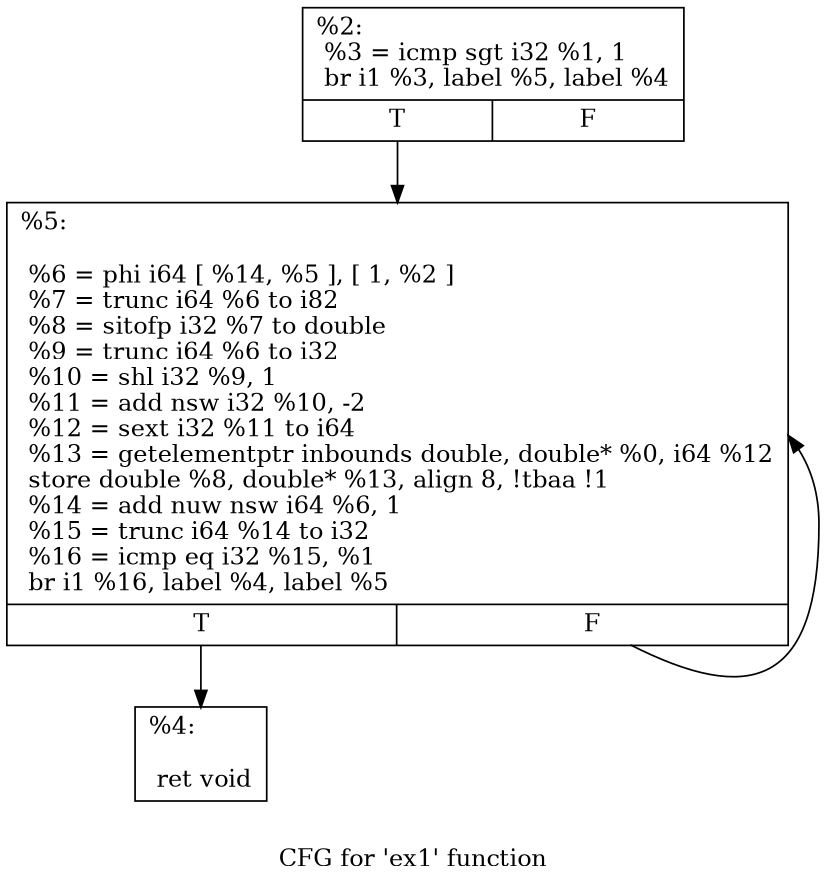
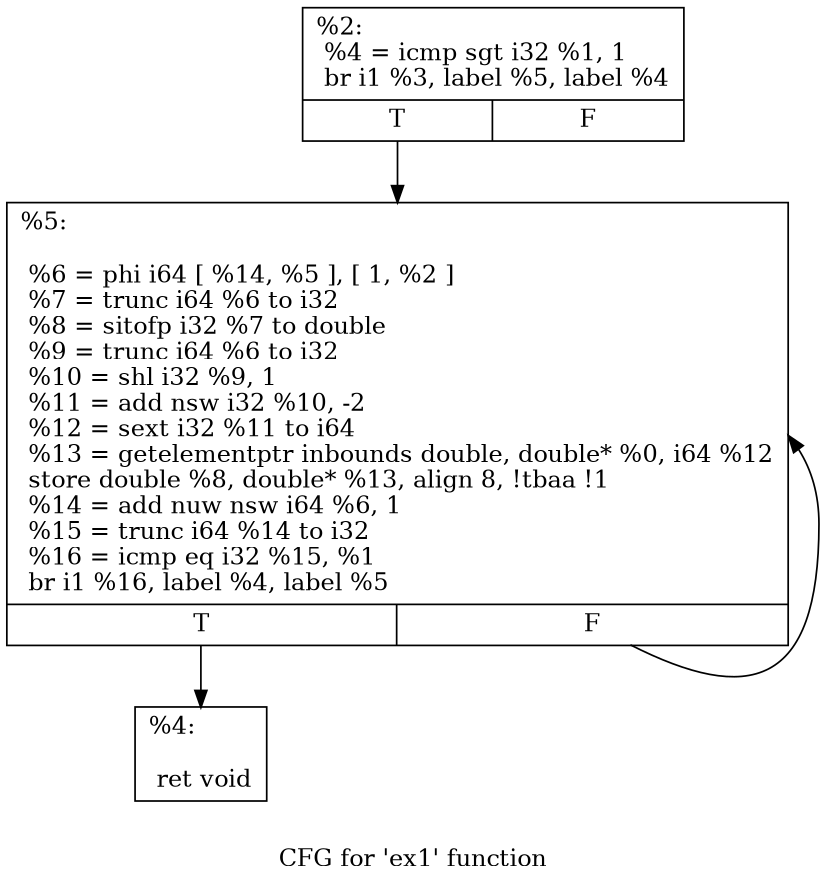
  digraph {
    label="CFG for 'ex1' function"
    node [shape=record]
    edge [tailport=s0]
-   n1 [label="{%2:\l  %3 = icmp sgt i32 %1, 1\l  br i1 %3, label %5, label %4\l|{<s0>T|<s1>F}}"]
-   n2 [label="{%5:\l\l  %6 = phi i64 [ %14, %5 ], [ 1, %2 ]\l  %7 = trunc i64 %6 to i82\l  %8 = sitofp i32 %7 to double\l  %9 = trunc i64 %6 to i32\l  %10 = shl i32 %9, 1\l  %11 = add nsw i32 %10, -2\l  %12 = sext i32 %11 to i64\l  %13 = getelementptr inbounds double, double* %0, i64 %12\l  store double %8, double* %13, align 8, !tbaa !1\l  %14 = add nuw nsw i64 %6, 1\l  %15 = trunc i64 %14 to i32\l  %16 = icmp eq i32 %15, %1\l  br i1 %16, label %4, label %5\l|{<s0>T|<s1>F}}"]
+   n1 [label="{%2:\l  %4 = icmp sgt i32 %1, 1\l  br i1 %3, label %5, label %4\l|{<s0>T|<s1>F}}"]
+   n2 [label="{%5:\l\l  %6 = phi i64 [ %14, %5 ], [ 1, %2 ]\l  %7 = trunc i64 %6 to i32\l  %8 = sitofp i32 %7 to double\l  %9 = trunc i64 %6 to i32\l  %10 = shl i32 %9, 1\l  %11 = add nsw i32 %10, -2\l  %12 = sext i32 %11 to i64\l  %13 = getelementptr inbounds double, double* %0, i64 %12\l  store double %8, double* %13, align 8, !tbaa !1\l  %14 = add nuw nsw i64 %6, 1\l  %15 = trunc i64 %14 to i32\l  %16 = icmp eq i32 %15, %1\l  br i1 %16, label %4, label %5\l|{<s0>T|<s1>F}}"]
    n3 [label="{%4:\l\l  ret void\l}"]
    n1 -> n2
    n2 -> n2 [tailport=s1]
    n2 -> n3
  }
